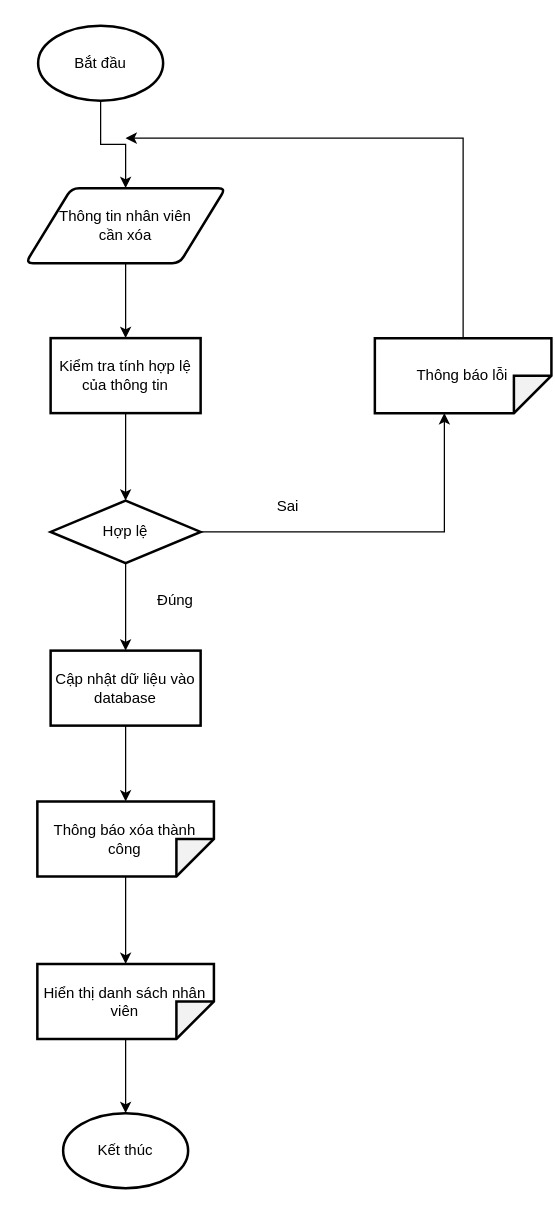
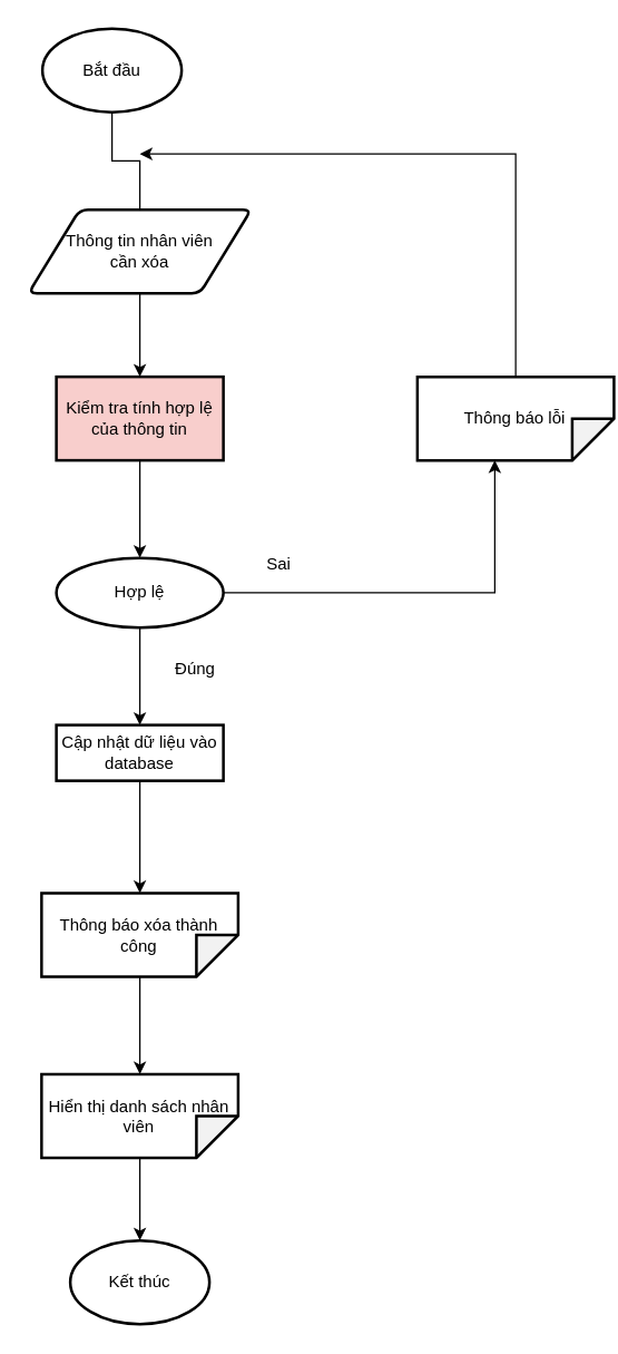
  <mxCell id="0" />
  <mxCell id="1" parent="0" />
- <mxCell id="2" style="edgeStyle=orthogonalEdgeStyle;rounded=0;orthogonalLoop=1;jettySize=auto;html=1;entryX=0.5;entryY=0;entryDx=0;entryDy=0;" parent="1" source="3" target="6" edge="1"><mxGeometry relative="1" as="geometry" /></mxCell>
+ <mxCell id="2" style="edgeStyle=orthogonalEdgeStyle;rounded=0;orthogonalLoop=1;jettySize=auto;html=1;entryX=0.5;entryY=0;entryDx=0;entryDy=0;endArrow=none;" parent="1" source="3" target="6" edge="1"><mxGeometry relative="1" as="geometry" /></mxCell>
  <mxCell id="3" value="Bắt đầu" style="strokeWidth=2;html=1;shape=mxgraph.flowchart.start_1;whiteSpace=wrap;" parent="1" vertex="1"><mxGeometry x="30" y="20" width="100" height="60" as="geometry" /></mxCell>
  <mxCell id="4" value="Kết thúc" style="strokeWidth=2;html=1;shape=mxgraph.flowchart.start_1;whiteSpace=wrap;" parent="1" vertex="1"><mxGeometry x="50" y="890" width="100" height="60" as="geometry" /></mxCell>
  <mxCell id="5" style="edgeStyle=orthogonalEdgeStyle;rounded=0;orthogonalLoop=1;jettySize=auto;html=1;entryX=0.5;entryY=0;entryDx=0;entryDy=0;" parent="1" source="6" target="8" edge="1"><mxGeometry relative="1" as="geometry" /></mxCell>
  <mxCell id="6" value="Thông tin nhân viên&lt;br&gt;cần xóa" style="shape=parallelogram;html=1;strokeWidth=2;perimeter=parallelogramPerimeter;whiteSpace=wrap;rounded=1;arcSize=12;size=0.23;" parent="1" vertex="1"><mxGeometry x="20" y="150" width="160" height="60" as="geometry" /></mxCell>
  <mxCell id="7" style="edgeStyle=orthogonalEdgeStyle;rounded=0;orthogonalLoop=1;jettySize=auto;html=1;entryX=0.5;entryY=0;entryDx=0;entryDy=0;" parent="1" source="8" target="12" edge="1"><mxGeometry relative="1" as="geometry" /></mxCell>
- <mxCell id="8" value="Kiểm tra tính hợp lệ của thông tin" style="rounded=0;whiteSpace=wrap;html=1;strokeWidth=2;" parent="1" vertex="1"><mxGeometry x="40" y="270" width="120" height="60" as="geometry" /></mxCell>
+ <mxCell id="8" value="Kiểm tra tính hợp lệ của thông tin" style="rounded=0;whiteSpace=wrap;html=1;strokeWidth=2;fillColor=#f8cecc;" parent="1" vertex="1"><mxGeometry x="40" y="270" width="120" height="60" as="geometry" /></mxCell>
  <mxCell id="9" style="edgeStyle=orthogonalEdgeStyle;rounded=0;orthogonalLoop=1;jettySize=auto;html=1;entryX=0;entryY=0;entryDx=60;entryDy=85.625;entryPerimeter=0;" parent="1" source="12" target="14" edge="1"><mxGeometry relative="1" as="geometry" /></mxCell>
  <mxCell id="10" style="edgeStyle=orthogonalEdgeStyle;rounded=0;orthogonalLoop=1;jettySize=auto;html=1;startArrow=none;" parent="1" source="19" target="18" edge="1"><mxGeometry relative="1" as="geometry" /></mxCell>
  <mxCell id="11" style="edgeStyle=orthogonalEdgeStyle;rounded=0;orthogonalLoop=1;jettySize=auto;html=1;entryX=0.5;entryY=0;entryDx=0;entryDy=0;" parent="1" source="12" target="19" edge="1"><mxGeometry relative="1" as="geometry" /></mxCell>
- <mxCell id="12" value="Hợp lệ" style="rhombus;whiteSpace=wrap;html=1;strokeWidth=2;" parent="1" vertex="1"><mxGeometry x="40" y="400" width="120" height="50" as="geometry" /></mxCell>
+ <mxCell id="12" value="Hợp lệ" style="ellipse;whiteSpace=wrap;html=1;strokeWidth=2;" parent="1" vertex="1"><mxGeometry x="40" y="400" width="120" height="50" as="geometry" /></mxCell>
  <mxCell id="13" style="edgeStyle=orthogonalEdgeStyle;rounded=0;orthogonalLoop=1;jettySize=auto;html=1;" parent="1" source="14" edge="1"><mxGeometry relative="1" as="geometry"><mxPoint x="100" y="110" as="targetPoint" /><Array as="points"><mxPoint x="370" y="110" /></Array></mxGeometry></mxCell>
  <mxCell id="14" value="Thông báo lỗi" style="shape=note;whiteSpace=wrap;html=1;backgroundOutline=1;darkOpacity=0.05;strokeWidth=2;rotation=90;spacing=2;labelBorderColor=none;fontColor=default;verticalAlign=middle;horizontal=0;" parent="1" vertex="1"><mxGeometry x="340" y="229.37" width="60" height="141.25" as="geometry" /></mxCell>
  <mxCell id="15" value="Đúng" style="text;html=1;strokeColor=none;fillColor=none;align=center;verticalAlign=middle;whiteSpace=wrap;rounded=0;" parent="1" vertex="1"><mxGeometry x="110" y="465" width="60" height="30" as="geometry" /></mxCell>
- <mxCell id="16" value="Sai" style="text;html=1;strokeColor=none;fillColor=none;align=center;verticalAlign=middle;whiteSpace=wrap;rounded=0;" parent="1" vertex="1"><mxGeometry x="200" y="390" width="60" height="30" as="geometry" /></mxCell>
+ <mxCell id="16" value="Sai" style="text;html=1;strokeColor=none;fillColor=none;align=center;verticalAlign=middle;whiteSpace=wrap;rounded=0;" parent="1" vertex="1"><mxGeometry x="170" y="390" width="60" height="30" as="geometry" /></mxCell>
  <mxCell id="17" style="edgeStyle=orthogonalEdgeStyle;rounded=0;orthogonalLoop=1;jettySize=auto;html=1;startArrow=none;" parent="1" source="20" target="4" edge="1"><mxGeometry relative="1" as="geometry" /></mxCell>
  <mxCell id="18" value="Thông báo xóa thành công" style="shape=note;whiteSpace=wrap;html=1;backgroundOutline=1;darkOpacity=0.05;strokeWidth=2;rotation=90;spacing=2;labelBorderColor=none;fontColor=default;verticalAlign=middle;horizontal=0;" parent="1" vertex="1"><mxGeometry x="70" y="600" width="60" height="141.25" as="geometry" /></mxCell>
- <mxCell id="19" value="Cập nhật dữ liệu vào database" style="rounded=0;whiteSpace=wrap;html=1;strokeWidth=2;" parent="1" vertex="1"><mxGeometry x="40" y="520" width="120" height="60" as="geometry" /></mxCell>
+ <mxCell id="19" value="Cập nhật dữ liệu vào database" style="rounded=0;whiteSpace=wrap;html=1;strokeWidth=2;" parent="1" vertex="1"><mxGeometry x="40" y="520" width="120" height="40" as="geometry" /></mxCell>
  <mxCell id="20" value="Hiển thị danh sách nhân viên" style="shape=note;whiteSpace=wrap;html=1;backgroundOutline=1;darkOpacity=0.05;strokeWidth=2;rotation=90;spacing=2;labelBorderColor=none;fontColor=default;verticalAlign=middle;horizontal=0;" vertex="1" parent="1"><mxGeometry x="70" y="730" width="60" height="141.25" as="geometry" /></mxCell>
  <mxCell id="21" value="" style="edgeStyle=orthogonalEdgeStyle;rounded=0;orthogonalLoop=1;jettySize=auto;html=1;endArrow=classic;endFill=1;" edge="1" parent="1" source="18" target="20"><mxGeometry relative="1" as="geometry"><mxPoint x="100" y="700.625" as="sourcePoint" /><mxPoint x="100" y="890" as="targetPoint" /></mxGeometry></mxCell>
